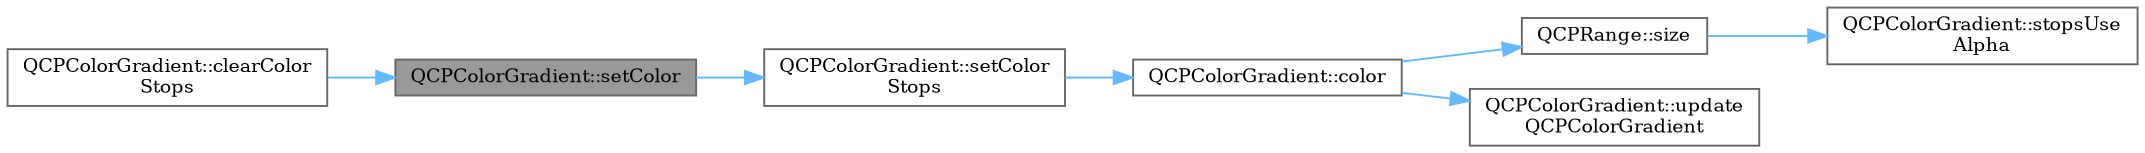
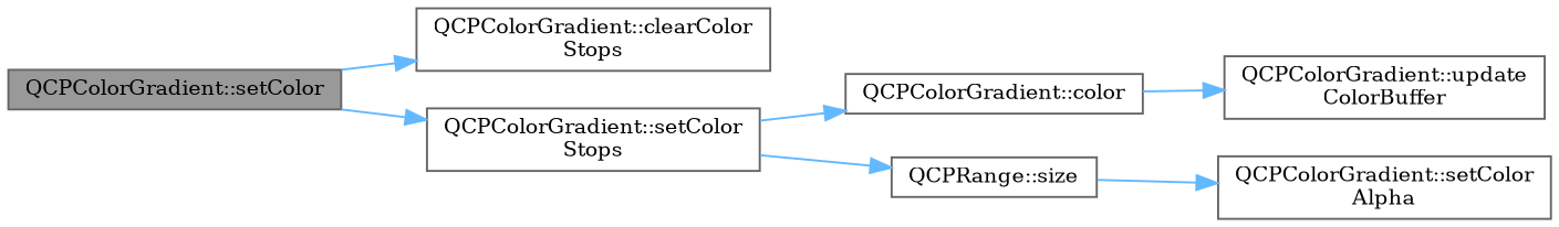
  digraph {
    fontname="DejaVu Serif"
    rankdir=LR
    node [color=grey40 fillcolor=white fontname="DejaVu Serif" fontsize=10 shape=box style=filled]
    edge [color=steelblue1 fontname="DejaVu Serif" fontsize=10 labelfontname=Helvetica labelfontsize=10 style=solid]
    n1 [color=gray40 fillcolor=grey60 fontcolor=black height=0.2 label="QCPColorGradient::setColor" width=0.4]
    n2 [height=0.2 label="QCPColorGradient::clearColor\lStops" width=0.4]
    n3 [height=0.2 label="QCPColorGradient::setColor\lStops" width=0.4]
    n4 [height=0.2 label="QCPColorGradient::color" width=0.4]
    n5 [height=0.2 label="QCPRange::size" width=0.4]
-   n6 [height=0.2 label="QCPColorGradient::update\lQCPColorGradient" width=0.4]
-   n7 [height=0.2 label="QCPColorGradient::stopsUse\lAlpha" width=0.4]
-   n2 -> n1
+   n6 [height=0.2 label="QCPColorGradient::update\lColorBuffer" width=0.4]
+   n7 [height=0.2 label="QCPColorGradient::setColor\lAlpha" width=0.4]
+   n1 -> n2
    n1 -> n3
    n3 -> n4
-   n4 -> n5
+   n3 -> n5
    n4 -> n6
    n5 -> n7
  }
